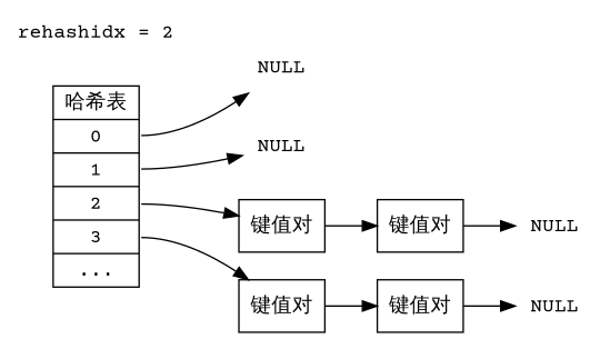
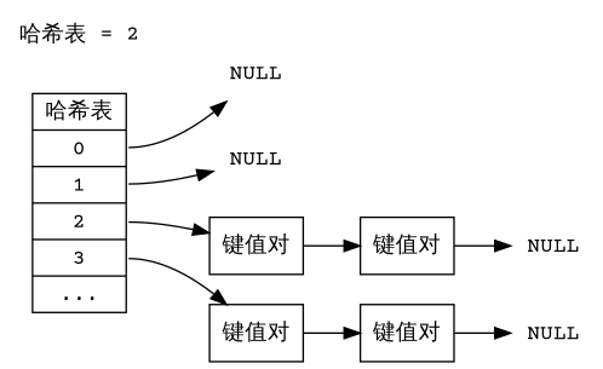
  digraph {
    rankdir=LR
    fontname="Courier Prime"
    node [shape=record fontname="Courier Prime"]
    edge [fontname="Courier Prime"]
    n1 [label="哈希表 | <0> 0 | <1> 1 | <2> 2 | <3> 3 | ..."]
    n2 [label="键值对"]
    n3 [label="键值对"]
    n4 [label=NULL shape=plaintext]
    n5 [label=NULL shape=plaintext]
    n6 [label="键值对"]
    n7 [label=NULL shape=plaintext]
    n8 [label="键值对"]
    n9 [label=NULL shape=plaintext]
-   n10 [label="rehashidx = 2" shape=plaintext]
+   n10 [label="哈希表 = 2" shape=plaintext]
    n1 -> n2 [tailport=2]
    n1 -> n3 [tailport=3]
    n1 -> n4 [tailport=0]
    n1 -> n5 [tailport=1]
    n2 -> n6
    n3 -> n8
    n6 -> n7
    n8 -> n9
  }
